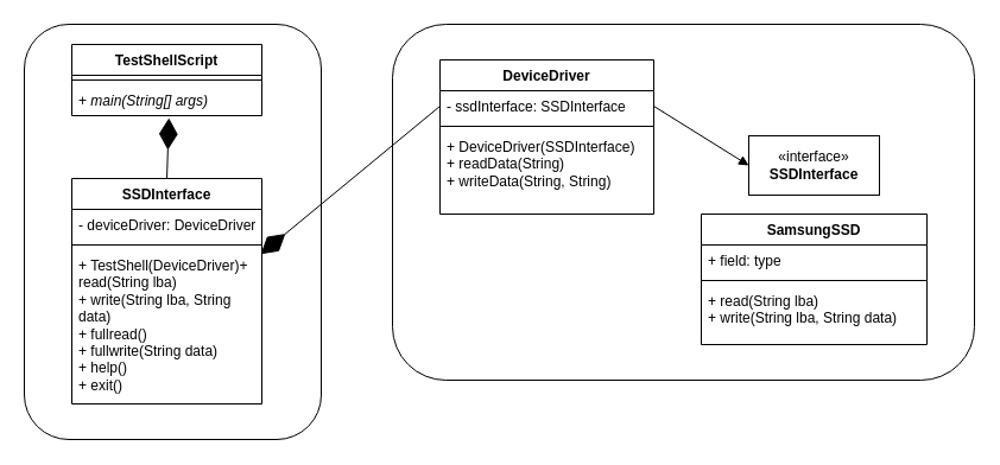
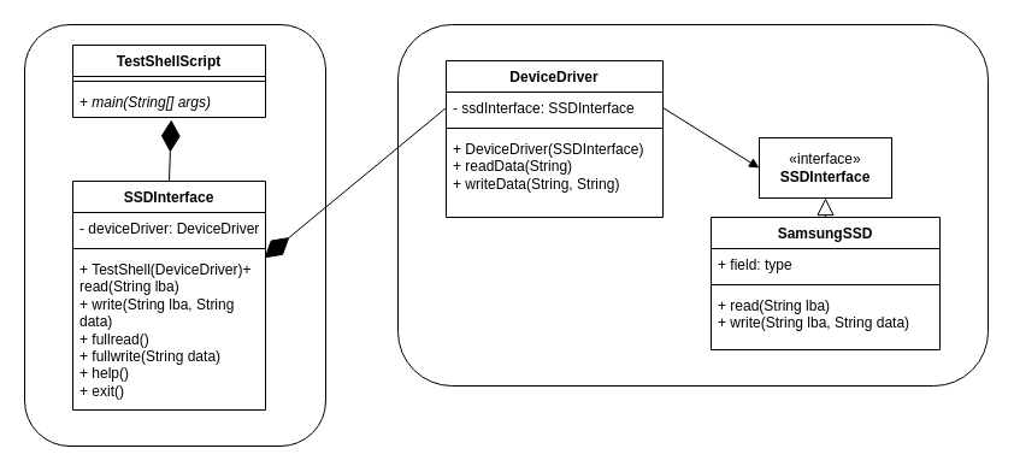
  <mxCell id="0" />
  <mxCell id="1" parent="0" />
  <mxCell id="2" value="" style="rounded=1;whiteSpace=wrap;html=1;" parent="1" vertex="1"><mxGeometry x="330" y="20" width="490" height="300" as="geometry" /></mxCell>
  <mxCell id="3" value="" style="rounded=1;whiteSpace=wrap;html=1;" parent="1" vertex="1"><mxGeometry x="20" y="20" width="250" height="350" as="geometry" /></mxCell>
  <mxCell id="4" value="TestShellScript" style="swimlane;fontStyle=1;align=center;verticalAlign=top;childLayout=stackLayout;horizontal=1;startSize=26;horizontalStack=0;resizeParent=1;resizeParentMax=0;resizeLast=0;collapsible=1;marginBottom=0;whiteSpace=wrap;html=1;" vertex="1" parent="1"><mxGeometry x="60" y="37" width="160" height="60" as="geometry" /></mxCell>
  <mxCell id="5" value="" style="line;strokeWidth=1;fillColor=none;align=left;verticalAlign=middle;spacingTop=-1;spacingLeft=3;spacingRight=3;rotatable=0;labelPosition=right;points=[];portConstraint=eastwest;strokeColor=inherit;" vertex="1" parent="4"><mxGeometry y="26" width="160" height="8" as="geometry" /></mxCell>
  <mxCell id="6" value="+ &lt;i&gt;main(String[] args)&lt;/i&gt;" style="text;strokeColor=none;fillColor=none;align=left;verticalAlign=top;spacingLeft=4;spacingRight=4;overflow=hidden;rotatable=0;points=[[0,0.5],[1,0.5]];portConstraint=eastwest;whiteSpace=wrap;html=1;" vertex="1" parent="4"><mxGeometry y="34" width="160" height="26" as="geometry" /></mxCell>
  <mxCell id="7" value="DeviceDriver" style="swimlane;fontStyle=1;align=center;verticalAlign=top;childLayout=stackLayout;horizontal=1;startSize=26;horizontalStack=0;resizeParent=1;resizeParentMax=0;resizeLast=0;collapsible=1;marginBottom=0;whiteSpace=wrap;html=1;" vertex="1" parent="1"><mxGeometry x="370" y="50" width="180" height="130" as="geometry" /></mxCell>
  <mxCell id="8" value="- ssdInterface: SSDInterface" style="text;strokeColor=none;fillColor=none;align=left;verticalAlign=top;spacingLeft=4;spacingRight=4;overflow=hidden;rotatable=0;points=[[0,0.5],[1,0.5]];portConstraint=eastwest;whiteSpace=wrap;html=1;" vertex="1" parent="7"><mxGeometry y="26" width="180" height="26" as="geometry" /></mxCell>
  <mxCell id="9" value="" style="line;strokeWidth=1;fillColor=none;align=left;verticalAlign=middle;spacingTop=-1;spacingLeft=3;spacingRight=3;rotatable=0;labelPosition=right;points=[];portConstraint=eastwest;strokeColor=inherit;" vertex="1" parent="7"><mxGeometry y="52" width="180" height="8" as="geometry" /></mxCell>
  <mxCell id="10" value="+ DeviceDriver(SSDInterface)&lt;div&gt;+ readData(String)&lt;/div&gt;&lt;div&gt;+ writeData(String, String)&lt;/div&gt;" style="text;strokeColor=none;fillColor=none;align=left;verticalAlign=top;spacingLeft=4;spacingRight=4;overflow=hidden;rotatable=0;points=[[0,0.5],[1,0.5]];portConstraint=eastwest;whiteSpace=wrap;html=1;" vertex="1" parent="7"><mxGeometry y="60" width="180" height="70" as="geometry" /></mxCell>
  <mxCell id="11" value="" style="endArrow=diamondThin;endFill=1;endSize=24;html=1;rounded=0;entryX=0.994;entryY=0.029;entryDx=0;entryDy=0;entryPerimeter=0;exitX=0;exitY=0.5;exitDx=0;exitDy=0;" edge="1" parent="1" source="8" target="15"><mxGeometry width="160" relative="1" as="geometry"><mxPoint x="200" y="130" as="sourcePoint" /><mxPoint x="210.96" y="330.666" as="targetPoint" /></mxGeometry></mxCell>
  <mxCell id="12" value="SSDInterface" style="swimlane;fontStyle=1;align=center;verticalAlign=top;childLayout=stackLayout;horizontal=1;startSize=26;horizontalStack=0;resizeParent=1;resizeParentMax=0;resizeLast=0;collapsible=1;marginBottom=0;whiteSpace=wrap;html=1;" vertex="1" parent="1"><mxGeometry x="60" y="150" width="160" height="190" as="geometry" /></mxCell>
  <mxCell id="13" value="- deviceDriver: DeviceDriver" style="text;strokeColor=none;fillColor=none;align=left;verticalAlign=top;spacingLeft=4;spacingRight=4;overflow=hidden;rotatable=0;points=[[0,0.5],[1,0.5]];portConstraint=eastwest;whiteSpace=wrap;html=1;" vertex="1" parent="12"><mxGeometry y="26" width="160" height="26" as="geometry" /></mxCell>
  <mxCell id="14" value="" style="line;strokeWidth=1;fillColor=none;align=left;verticalAlign=middle;spacingTop=-1;spacingLeft=3;spacingRight=3;rotatable=0;labelPosition=right;points=[];portConstraint=eastwest;strokeColor=inherit;" vertex="1" parent="12"><mxGeometry y="52" width="160" height="8" as="geometry" /></mxCell>
  <mxCell id="15" value="+ TestShell(DeviceDriver)+ read(String lba)&lt;br style=&quot;padding: 0px; margin: 0px;&quot;&gt;+ write(String lba, String data)&lt;br style=&quot;padding: 0px; margin: 0px;&quot;&gt;+ fullread()&lt;br style=&quot;padding: 0px; margin: 0px;&quot;&gt;+ fullwrite(String data)&lt;br style=&quot;padding: 0px; margin: 0px;&quot;&gt;+ help()&lt;br style=&quot;padding: 0px; margin: 0px;&quot;&gt;+ exit()" style="text;strokeColor=none;fillColor=none;align=left;verticalAlign=top;spacingLeft=4;spacingRight=4;overflow=hidden;rotatable=0;points=[[0,0.5],[1,0.5]];portConstraint=eastwest;whiteSpace=wrap;html=1;" vertex="1" parent="12"><mxGeometry y="60" width="160" height="130" as="geometry" /></mxCell>
  <mxCell id="16" value="«interface»&lt;br&gt;&lt;b&gt;SSDInterface&lt;/b&gt;" style="html=1;whiteSpace=wrap;" vertex="1" parent="1"><mxGeometry x="630" y="114" width="110" height="50" as="geometry" /></mxCell>
  <mxCell id="17" value="SamsungSSD" style="swimlane;fontStyle=1;align=center;verticalAlign=top;childLayout=stackLayout;horizontal=1;startSize=26;horizontalStack=0;resizeParent=1;resizeParentMax=0;resizeLast=0;collapsible=1;marginBottom=0;whiteSpace=wrap;html=1;" vertex="1" parent="1"><mxGeometry x="590" y="180" width="190" height="110" as="geometry" /></mxCell>
  <mxCell id="18" value="+ field: type" style="text;strokeColor=none;fillColor=none;align=left;verticalAlign=top;spacingLeft=4;spacingRight=4;overflow=hidden;rotatable=0;points=[[0,0.5],[1,0.5]];portConstraint=eastwest;whiteSpace=wrap;html=1;" vertex="1" parent="17"><mxGeometry y="26" width="190" height="26" as="geometry" /></mxCell>
  <mxCell id="19" value="" style="line;strokeWidth=1;fillColor=none;align=left;verticalAlign=middle;spacingTop=-1;spacingLeft=3;spacingRight=3;rotatable=0;labelPosition=right;points=[];portConstraint=eastwest;strokeColor=inherit;" vertex="1" parent="17"><mxGeometry y="52" width="190" height="8" as="geometry" /></mxCell>
  <mxCell id="20" value="+ read(String lba)&lt;div&gt;+ write(String lba, String data)&lt;/div&gt;" style="text;strokeColor=none;fillColor=none;align=left;verticalAlign=top;spacingLeft=4;spacingRight=4;overflow=hidden;rotatable=0;points=[[0,0.5],[1,0.5]];portConstraint=eastwest;whiteSpace=wrap;html=1;" vertex="1" parent="17"><mxGeometry y="60" width="190" height="50" as="geometry" /></mxCell>
+ <mxCell id="21" value="" style="endArrow=block;dashed=1;endFill=0;endSize=12;html=1;rounded=0;entryX=0.5;entryY=1;entryDx=0;entryDy=0;exitX=0.5;exitY=0;exitDx=0;exitDy=0;" edge="1" parent="1" source="17" target="16"><mxGeometry width="160" relative="1" as="geometry"><mxPoint x="480" y="130" as="sourcePoint" /><mxPoint x="640" y="130" as="targetPoint" /></mxGeometry></mxCell>
  <mxCell id="22" value="" style="endArrow=block;startArrow=none;endFill=1;startFill=0;html=1;rounded=0;entryX=0;entryY=0.5;entryDx=0;entryDy=0;exitX=1;exitY=0.5;exitDx=0;exitDy=0;" edge="1" parent="1" source="8" target="16"><mxGeometry width="160" relative="1" as="geometry"><mxPoint x="480" y="130" as="sourcePoint" /><mxPoint x="640" y="130" as="targetPoint" /></mxGeometry></mxCell>
  <mxCell id="23" value="" style="endArrow=diamondThin;endFill=1;endSize=24;html=1;rounded=0;entryX=0.511;entryY=1.077;entryDx=0;entryDy=0;entryPerimeter=0;exitX=0.5;exitY=0;exitDx=0;exitDy=0;" edge="1" parent="1" source="12" target="6"><mxGeometry width="160" relative="1" as="geometry"><mxPoint x="480" y="130" as="sourcePoint" /><mxPoint x="640" y="130" as="targetPoint" /></mxGeometry></mxCell>
